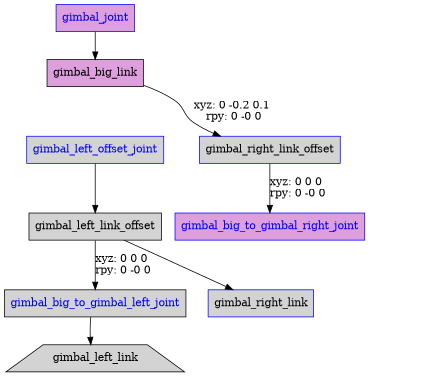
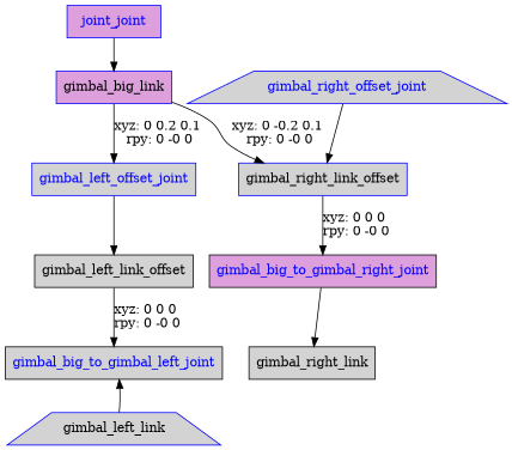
  digraph {
    node [color=blue fillcolor=lightgrey shape=box style=filled]
-   gimbal_joint [fillcolor=plum fontcolor=blue]
-   n2 [fillcolor=plum label=gimbal_big_link color=""]
+   gimbal_joint [fillcolor=plum fontcolor=blue label=joint_joint]
+   n2 [fillcolor=plum label=gimbal_big_link]
    gimbal_left_offset_joint [fontcolor=blue]
    n4 [label=gimbal_right_link_offset]
    n5 [label=gimbal_left_link_offset color=""]
+   gimbal_right_offset_joint [fontcolor=blue shape=trapezium]
    gimbal_big_to_gimbal_left_joint [color=black fontcolor=blue]
-   n8 [label=gimbal_left_link shape=trapezium color=""]
-   gimbal_big_to_gimbal_right_joint [fillcolor=plum fontcolor=blue]
-   n10 [label=gimbal_right_link]
+   n8 [label=gimbal_left_link shape=trapezium]
+   gimbal_big_to_gimbal_right_joint [color=black fillcolor=plum fontcolor=blue]
+   n10 [label=gimbal_right_link color=""]
    gimbal_joint -> n2
+   n2 -> gimbal_left_offset_joint [label="xyz: 0 0.2 0.1 \nrpy: 0 -0 0"]
    n2 -> n4 [label="xyz: 0 -0.2 0.1 \nrpy: 0 -0 0"]
    gimbal_left_offset_joint -> n5
    n4 -> gimbal_big_to_gimbal_right_joint [label="xyz: 0 0 0 \nrpy: 0 -0 0"]
    n5 -> gimbal_big_to_gimbal_left_joint [label="xyz: 0 0 0 \nrpy: 0 -0 0"]
-   gimbal_big_to_gimbal_left_joint -> n8
-   n5 -> n10
+   gimbal_right_offset_joint -> n4
+   n8 -> gimbal_big_to_gimbal_left_joint
+   gimbal_big_to_gimbal_right_joint -> n10
  }
